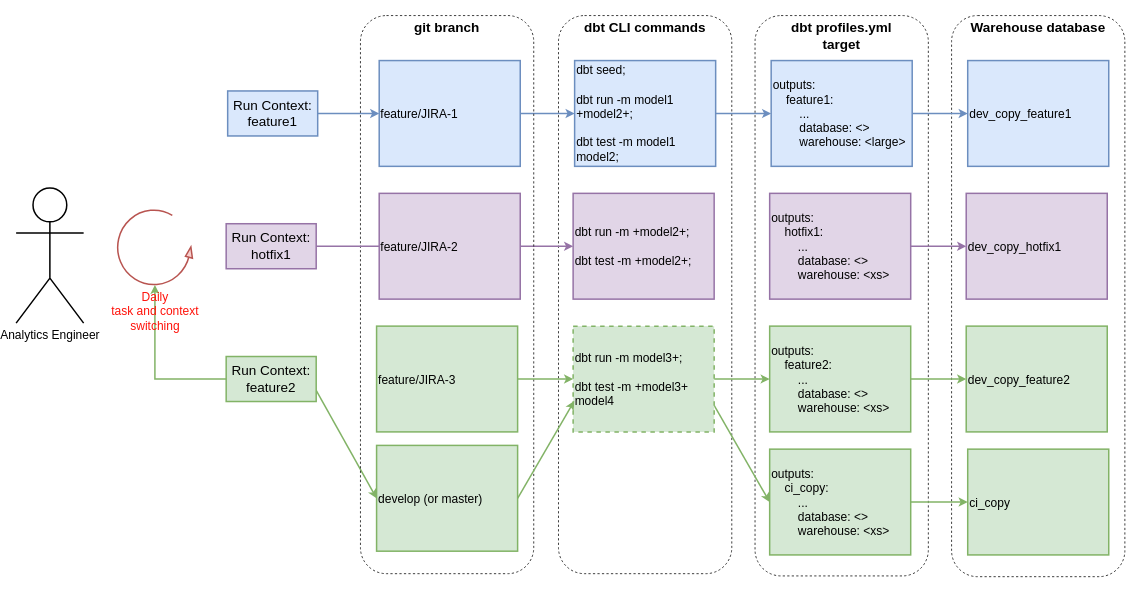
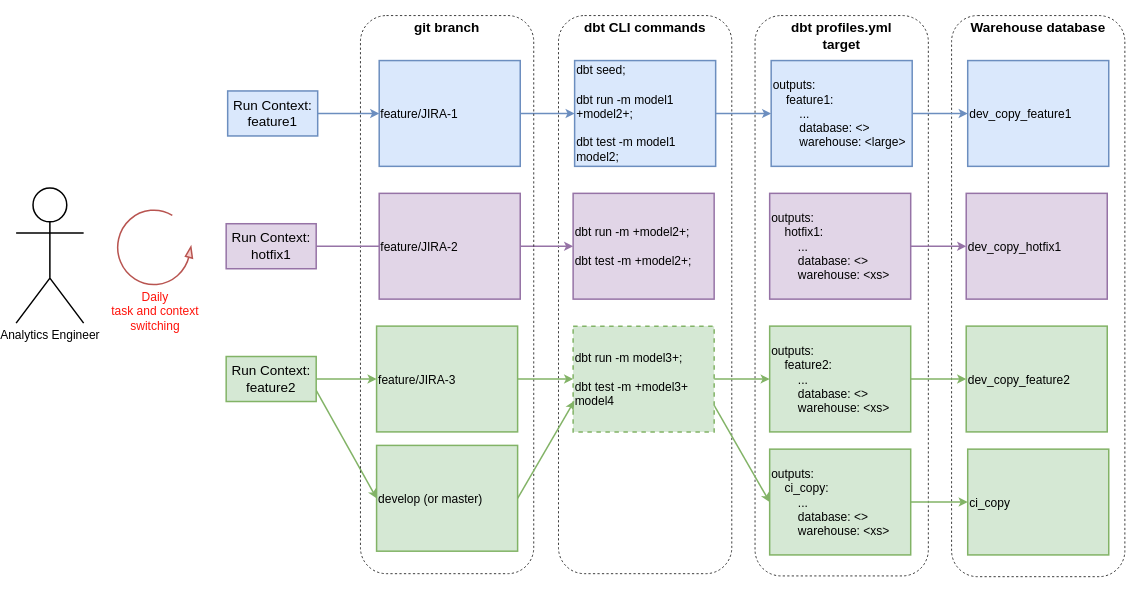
  <mxCell id="0" />
  <mxCell id="1" parent="0" />
  <mxCell id="2" value="dbt profiles.yml&lt;br&gt;target" style="rounded=1;whiteSpace=wrap;html=1;dashed=1;fillColor=none;strokeWidth=1;verticalAlign=top;fontSize=18;fontStyle=1" parent="1" vertex="1"><mxGeometry x="1005" y="20" width="231" height="747" as="geometry" /></mxCell>
  <mxCell id="3" value="dbt CLI commands" style="rounded=1;whiteSpace=wrap;html=1;dashed=1;fillColor=none;strokeWidth=1;verticalAlign=top;fontSize=18;fontStyle=1" parent="1" vertex="1"><mxGeometry x="743" y="20" width="231" height="744" as="geometry" /></mxCell>
  <mxCell id="4" value="Warehouse database" style="rounded=1;whiteSpace=wrap;html=1;dashed=1;fillColor=none;strokeWidth=1;verticalAlign=top;fontSize=18;fontStyle=1" parent="1" vertex="1"><mxGeometry x="1267" y="20" width="231" height="748" as="geometry" /></mxCell>
  <mxCell id="5" style="edgeStyle=orthogonalEdgeStyle;rounded=0;orthogonalLoop=1;jettySize=auto;html=1;entryX=0;entryY=0.5;entryDx=0;entryDy=0;fontSize=18;strokeWidth=2;fillColor=#dae8fc;strokeColor=#6c8ebf;" parent="1" source="6" target="11" edge="1"><mxGeometry relative="1" as="geometry" /></mxCell>
  <mxCell id="6" value="dbt seed;&lt;br style=&quot;font-size: 16px;&quot;&gt;&lt;br style=&quot;font-size: 16px;&quot;&gt;dbt run -m model1 +model2+;&lt;br style=&quot;font-size: 16px;&quot;&gt;&lt;br style=&quot;font-size: 16px;&quot;&gt;dbt test -m model1 model2;" style="rounded=0;whiteSpace=wrap;html=1;fontSize=16;strokeWidth=2;fillColor=#dae8fc;strokeColor=#6c8ebf;align=left;" parent="1" vertex="1"><mxGeometry x="764.5" y="80" width="188" height="141" as="geometry" /></mxCell>
  <mxCell id="7" style="edgeStyle=orthogonalEdgeStyle;rounded=0;orthogonalLoop=1;jettySize=auto;html=1;entryX=0;entryY=0.5;entryDx=0;entryDy=0;fontSize=18;strokeWidth=2;fillColor=#dae8fc;strokeColor=#6c8ebf;exitX=1;exitY=0.5;exitDx=0;exitDy=0;" parent="1" source="34" target="6" edge="1"><mxGeometry relative="1" as="geometry" /></mxCell>
  <mxCell id="8" style="edgeStyle=orthogonalEdgeStyle;rounded=0;orthogonalLoop=1;jettySize=auto;html=1;entryX=0;entryY=0.5;entryDx=0;entryDy=0;fontSize=18;strokeColor=#6c8ebf;strokeWidth=2;fillColor=#dae8fc;" parent="1" source="9" target="34" edge="1"><mxGeometry relative="1" as="geometry" /></mxCell>
  <mxCell id="9" value="Run Context:&lt;br&gt;feature1" style="rounded=0;whiteSpace=wrap;html=1;fontSize=18;strokeWidth=2;fillColor=#dae8fc;strokeColor=#6c8ebf;" parent="1" vertex="1"><mxGeometry x="302" y="120.5" width="120" height="60" as="geometry" /></mxCell>
  <mxCell id="10" style="edgeStyle=orthogonalEdgeStyle;rounded=0;orthogonalLoop=1;jettySize=auto;html=1;fontSize=18;strokeWidth=2;fillColor=#dae8fc;strokeColor=#6c8ebf;" parent="1" source="11" target="12" edge="1"><mxGeometry relative="1" as="geometry" /></mxCell>
  <mxCell id="11" value="outputs:&lt;br&gt;&amp;nbsp; &amp;nbsp; feature1:&lt;br style=&quot;font-size: 16px;&quot;&gt;&amp;nbsp; &amp;nbsp; &amp;nbsp; &amp;nbsp; ...&lt;br style=&quot;font-size: 16px;&quot;&gt;&amp;nbsp; &amp;nbsp; &amp;nbsp; &amp;nbsp; database: &amp;lt;&amp;gt;&lt;br style=&quot;font-size: 16px;&quot;&gt;&amp;nbsp; &amp;nbsp; &amp;nbsp; &amp;nbsp; warehouse: &amp;lt;large&amp;gt;" style="rounded=0;whiteSpace=wrap;html=1;fontSize=16;strokeWidth=2;fillColor=#dae8fc;strokeColor=#6c8ebf;align=left;" parent="1" vertex="1"><mxGeometry x="1026.5" y="80" width="188" height="141" as="geometry" /></mxCell>
  <mxCell id="12" value="dev_copy_feature1" style="rounded=0;whiteSpace=wrap;html=1;fontSize=16;strokeWidth=2;fillColor=#dae8fc;strokeColor=#6c8ebf;align=left;" parent="1" vertex="1"><mxGeometry x="1288.5" y="80" width="188" height="141" as="geometry" /></mxCell>
  <mxCell id="13" style="edgeStyle=orthogonalEdgeStyle;rounded=0;orthogonalLoop=1;jettySize=auto;html=1;entryX=0;entryY=0.5;entryDx=0;entryDy=0;fontSize=16;strokeWidth=2;fillColor=#e1d5e7;strokeColor=#9673a6;startArrow=none;" parent="1" source="35" target="15" edge="1"><mxGeometry relative="1" as="geometry" /></mxCell>
  <mxCell id="14" value="Run Context:&lt;br&gt;hotfix1" style="rounded=0;whiteSpace=wrap;html=1;fontSize=18;strokeWidth=2;fillColor=#e1d5e7;strokeColor=#9673a6;" parent="1" vertex="1"><mxGeometry x="300" y="297.5" width="120" height="60" as="geometry" /></mxCell>
  <mxCell id="15" value="dbt run -m +model2+;&lt;br style=&quot;font-size: 16px;&quot;&gt;&lt;br style=&quot;font-size: 16px;&quot;&gt;dbt test -m +model2+;" style="rounded=0;whiteSpace=wrap;html=1;fontSize=16;strokeWidth=2;fillColor=#e1d5e7;strokeColor=#9673a6;align=left;" parent="1" vertex="1"><mxGeometry x="762.5" y="257" width="188" height="141" as="geometry" /></mxCell>
  <mxCell id="16" style="edgeStyle=orthogonalEdgeStyle;rounded=0;orthogonalLoop=1;jettySize=auto;html=1;entryX=0;entryY=0.5;entryDx=0;entryDy=0;fontSize=16;strokeWidth=2;fillColor=#e1d5e7;strokeColor=#9673a6;" parent="1" source="17" target="18" edge="1"><mxGeometry relative="1" as="geometry" /></mxCell>
  <mxCell id="17" value="outputs:&lt;br&gt;&amp;nbsp; &amp;nbsp; hotfix1:&lt;br style=&quot;font-size: 16px;&quot;&gt;&amp;nbsp; &amp;nbsp; &amp;nbsp; &amp;nbsp; ...&lt;br style=&quot;font-size: 16px;&quot;&gt;&amp;nbsp; &amp;nbsp; &amp;nbsp; &amp;nbsp; database: &amp;lt;&amp;gt;&lt;br style=&quot;font-size: 16px;&quot;&gt;&amp;nbsp; &amp;nbsp; &amp;nbsp; &amp;nbsp; warehouse: &amp;lt;xs&amp;gt;" style="rounded=0;whiteSpace=wrap;html=1;fontSize=16;strokeWidth=2;fillColor=#e1d5e7;strokeColor=#9673a6;align=left;" parent="1" vertex="1"><mxGeometry x="1024.5" y="257" width="188" height="141" as="geometry" /></mxCell>
  <mxCell id="18" value="dev_copy_hotfix1" style="rounded=0;whiteSpace=wrap;html=1;fontSize=16;strokeWidth=2;fillColor=#e1d5e7;strokeColor=#9673a6;align=left;" parent="1" vertex="1"><mxGeometry x="1286.5" y="257" width="188" height="141" as="geometry" /></mxCell>
- <mxCell id="19" style="edgeStyle=orthogonalEdgeStyle;rounded=0;orthogonalLoop=1;jettySize=auto;html=1;fontSize=16;strokeWidth=2;fillColor=#d5e8d4;strokeColor=#82b366;" parent="1" source="21" target="32" edge="1"><mxGeometry relative="1" as="geometry" /></mxCell>
+ <mxCell id="19" style="edgeStyle=orthogonalEdgeStyle;rounded=0;orthogonalLoop=1;jettySize=auto;html=1;entryX=0;entryY=0.5;entryDx=0;entryDy=0;fontSize=16;strokeWidth=2;fillColor=#d5e8d4;strokeColor=#82b366;" parent="1" source="21" target="38" edge="1"><mxGeometry relative="1" as="geometry" /></mxCell>
  <mxCell id="20" style="rounded=0;orthogonalLoop=1;jettySize=auto;html=1;entryX=0;entryY=0.5;entryDx=0;entryDy=0;exitX=1;exitY=0.75;exitDx=0;exitDy=0;fontSize=16;strokeColor=#82b366;strokeWidth=2;fillColor=#d5e8d4;" parent="1" source="21" target="40" edge="1"><mxGeometry relative="1" as="geometry" /></mxCell>
  <mxCell id="21" value="Run Context:&lt;br&gt;feature2" style="rounded=0;whiteSpace=wrap;html=1;fontSize=18;strokeWidth=2;fillColor=#d5e8d4;strokeColor=#82b366;" parent="1" vertex="1"><mxGeometry x="300" y="474.5" width="120" height="60" as="geometry" /></mxCell>
  <mxCell id="22" style="edgeStyle=orthogonalEdgeStyle;rounded=0;orthogonalLoop=1;jettySize=auto;html=1;entryX=0;entryY=0.5;entryDx=0;entryDy=0;fontSize=16;strokeWidth=2;fillColor=#d5e8d4;strokeColor=#82b366;" parent="1" source="24" target="26" edge="1"><mxGeometry relative="1" as="geometry" /></mxCell>
  <mxCell id="23" style="rounded=0;orthogonalLoop=1;jettySize=auto;html=1;entryX=0;entryY=0.5;entryDx=0;entryDy=0;fontSize=16;strokeWidth=2;exitX=1;exitY=0.75;exitDx=0;exitDy=0;fillColor=#d5e8d4;strokeColor=#82b366;" parent="1" source="24" target="30" edge="1"><mxGeometry relative="1" as="geometry" /></mxCell>
  <mxCell id="24" value="dbt run -m model3+;&lt;br style=&quot;font-size: 16px;&quot;&gt;&lt;br style=&quot;font-size: 16px;&quot;&gt;dbt test -m +model3+ model4" style="rounded=0;whiteSpace=wrap;html=1;fontSize=16;strokeWidth=2;fillColor=#d5e8d4;strokeColor=#82b366;align=left;dashed=1;" parent="1" vertex="1"><mxGeometry x="762.5" y="434" width="188" height="141" as="geometry" /></mxCell>
  <mxCell id="25" style="edgeStyle=orthogonalEdgeStyle;rounded=0;orthogonalLoop=1;jettySize=auto;html=1;entryX=0;entryY=0.5;entryDx=0;entryDy=0;fontSize=16;strokeWidth=2;fillColor=#d5e8d4;strokeColor=#82b366;" parent="1" source="26" target="27" edge="1"><mxGeometry relative="1" as="geometry" /></mxCell>
  <mxCell id="26" value="outputs:&lt;br&gt;&amp;nbsp; &amp;nbsp; feature2:&lt;br style=&quot;font-size: 16px;&quot;&gt;&amp;nbsp; &amp;nbsp; &amp;nbsp; &amp;nbsp; ...&lt;br style=&quot;font-size: 16px;&quot;&gt;&amp;nbsp; &amp;nbsp; &amp;nbsp; &amp;nbsp; database: &amp;lt;&amp;gt;&lt;br style=&quot;font-size: 16px;&quot;&gt;&amp;nbsp; &amp;nbsp; &amp;nbsp; &amp;nbsp; warehouse: &amp;lt;xs&amp;gt;" style="rounded=0;whiteSpace=wrap;html=1;fontSize=16;strokeWidth=2;fillColor=#d5e8d4;strokeColor=#82b366;align=left;" parent="1" vertex="1"><mxGeometry x="1024.5" y="434" width="188" height="141" as="geometry" /></mxCell>
  <mxCell id="27" value="dev_copy_feature2" style="rounded=0;whiteSpace=wrap;html=1;fontSize=16;strokeWidth=2;fillColor=#d5e8d4;strokeColor=#82b366;align=left;" parent="1" vertex="1"><mxGeometry x="1286.5" y="434" width="188" height="141" as="geometry" /></mxCell>
  <mxCell id="28" value="Analytics Engineer" style="shape=umlActor;verticalLabelPosition=bottom;verticalAlign=top;html=1;outlineConnect=0;fontSize=16;strokeWidth=2;fillColor=none;" parent="1" vertex="1"><mxGeometry x="20" y="250" width="90" height="180" as="geometry" /></mxCell>
  <mxCell id="29" style="edgeStyle=none;rounded=0;orthogonalLoop=1;jettySize=auto;html=1;entryX=0;entryY=0.5;entryDx=0;entryDy=0;fontSize=16;strokeWidth=2;fillColor=#d5e8d4;strokeColor=#82b366;" parent="1" source="30" target="31" edge="1"><mxGeometry relative="1" as="geometry" /></mxCell>
  <mxCell id="30" value="outputs:&lt;br&gt;&amp;nbsp; &amp;nbsp; ci_copy:&lt;br&gt;&amp;nbsp; &amp;nbsp; &amp;nbsp; &amp;nbsp; ...&lt;br&gt;&amp;nbsp; &amp;nbsp; &amp;nbsp; &amp;nbsp; database: &amp;lt;&amp;gt;&lt;br&gt;&amp;nbsp; &amp;nbsp; &amp;nbsp; &amp;nbsp; warehouse: &amp;lt;xs&amp;gt;" style="rounded=0;whiteSpace=wrap;html=1;fontSize=16;strokeWidth=2;fillColor=#d5e8d4;strokeColor=#82b366;align=left;" parent="1" vertex="1"><mxGeometry x="1024.5" y="598" width="188" height="141" as="geometry" /></mxCell>
  <mxCell id="31" value="ci_copy" style="rounded=0;whiteSpace=wrap;html=1;fontSize=16;strokeWidth=2;fillColor=#d5e8d4;strokeColor=#82b366;align=left;" parent="1" vertex="1"><mxGeometry x="1288.5" y="598" width="188" height="141" as="geometry" /></mxCell>
  <mxCell id="32" value="&lt;font color=&quot;#ff120a&quot;&gt;Daily &lt;br&gt;task and context &lt;br&gt;switching&lt;/font&gt;" style="verticalLabelPosition=bottom;html=1;verticalAlign=top;strokeWidth=2;shape=mxgraph.lean_mapping.physical_pull;pointerEvents=1;fontSize=16;fillColor=#f8cecc;strokeColor=#b85450;" parent="1" vertex="1"><mxGeometry x="155" y="279" width="100" height="100" as="geometry" /></mxCell>
  <mxCell id="33" value="git branch" style="rounded=1;whiteSpace=wrap;html=1;dashed=1;fillColor=none;strokeWidth=1;verticalAlign=top;fontSize=18;fontStyle=1" parent="1" vertex="1"><mxGeometry x="479" y="20" width="231" height="744" as="geometry" /></mxCell>
  <mxCell id="34" value="feature/JIRA-1" style="rounded=0;whiteSpace=wrap;html=1;fontSize=16;strokeWidth=2;fillColor=#dae8fc;strokeColor=#6c8ebf;align=left;" parent="1" vertex="1"><mxGeometry x="504" y="80" width="188" height="141" as="geometry" /></mxCell>
  <mxCell id="35" value="feature/JIRA-2" style="rounded=0;whiteSpace=wrap;html=1;fontSize=16;strokeWidth=2;fillColor=#e1d5e7;strokeColor=#9673a6;align=left;" parent="1" vertex="1"><mxGeometry x="504" y="257" width="188" height="141" as="geometry" /></mxCell>
  <mxCell id="36" value="" style="edgeStyle=orthogonalEdgeStyle;rounded=0;orthogonalLoop=1;jettySize=auto;html=1;entryX=0;entryY=0.5;entryDx=0;entryDy=0;fontSize=16;strokeWidth=2;fillColor=#e1d5e7;strokeColor=#9673a6;endArrow=none;" parent="1" source="14" target="35" edge="1"><mxGeometry relative="1" as="geometry"><mxPoint x="420" y="327.5" as="sourcePoint" /><mxPoint x="762.5" y="327.5" as="targetPoint" /></mxGeometry></mxCell>
  <mxCell id="37" style="edgeStyle=orthogonalEdgeStyle;rounded=0;orthogonalLoop=1;jettySize=auto;html=1;entryX=0;entryY=0.5;entryDx=0;entryDy=0;fontSize=16;strokeColor=#82b366;strokeWidth=2;fillColor=#d5e8d4;" parent="1" source="38" target="24" edge="1"><mxGeometry relative="1" as="geometry" /></mxCell>
  <mxCell id="38" value="feature/JIRA-3" style="rounded=0;whiteSpace=wrap;html=1;fontSize=16;strokeWidth=2;fillColor=#d5e8d4;strokeColor=#82b366;align=left;" parent="1" vertex="1"><mxGeometry x="500.5" y="434" width="188" height="141" as="geometry" /></mxCell>
  <mxCell id="39" style="edgeStyle=none;rounded=0;orthogonalLoop=1;jettySize=auto;html=1;entryX=0.008;entryY=0.707;entryDx=0;entryDy=0;exitX=1;exitY=0.5;exitDx=0;exitDy=0;fontSize=16;strokeColor=#82b366;strokeWidth=2;fillColor=#d5e8d4;entryPerimeter=0;" parent="1" source="40" target="24" edge="1"><mxGeometry relative="1" as="geometry" /></mxCell>
  <mxCell id="40" value="develop (or master)" style="rounded=0;whiteSpace=wrap;html=1;fontSize=16;strokeWidth=2;fillColor=#d5e8d4;strokeColor=#82b366;align=left;" parent="1" vertex="1"><mxGeometry x="500.5" y="593" width="188" height="141" as="geometry" /></mxCell>
